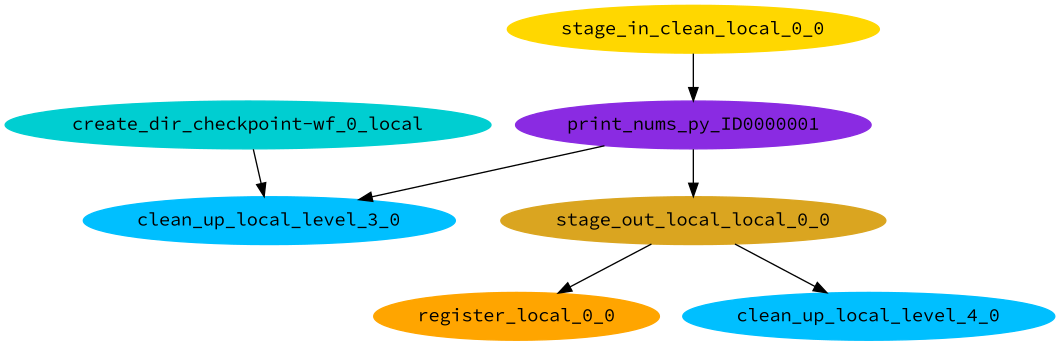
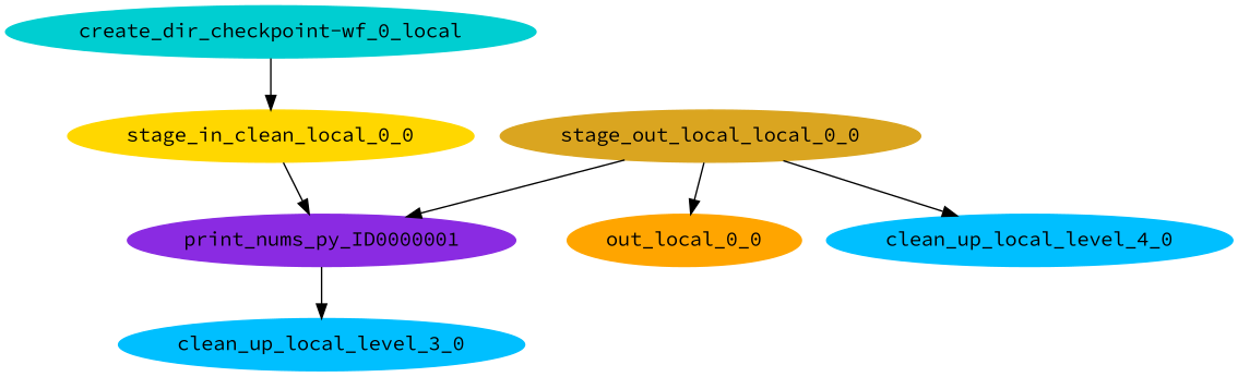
  digraph {
    fontname="Source Code Pro"
    node [color=deepskyblue fontname="Source Code Pro" shape=ellipse style=filled]
    edge [arrowhead=normal arrowsize=1.0 fontname="Source Code Pro"]
    n1 [color=gold label=stage_in_clean_local_0_0]
    n2 [color=blueviolet label=print_nums_py_ID0000001]
    n3 [label=clean_up_local_level_3_0]
    n4 [color=goldenrod label=stage_out_local_local_0_0]
-   n5 [color=orange label=register_local_0_0]
+   n5 [color=orange label=out_local_0_0]
    n6 [label=clean_up_local_level_4_0]
    n7 [color=darkturquoise label="create_dir_checkpoint-wf_0_local"]
    n1 -> n2
    n2 -> n3
-   n2 -> n4
+   n4 -> n2
    n4 -> n5
    n4 -> n6
-   n7 -> n3
+   n7 -> n1
  }
